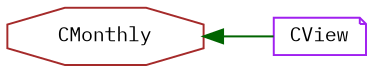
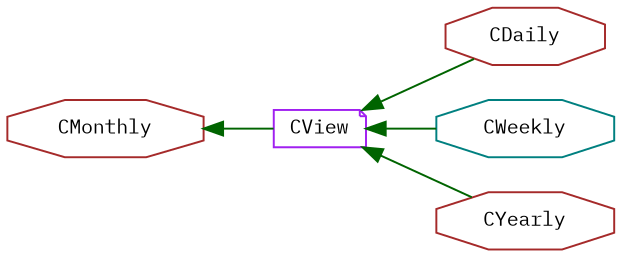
  digraph {
    fontname="IBM Plex Mono"
    rankdir=LR
    node [color=brown fillcolor=white fontname="IBM Plex Mono" fontsize=10 shape=octagon style=filled]
    edge [color=darkgreen dir=back fontname="IBM Plex Mono" fontsize=10 labelfontname=Helvetica labelfontsize=10 style=solid]
    n1 [color=purple height=0.2 label=CView shape=note width=0.4]
+   n2 [height=0.2 label=CDaily width=0.4]
+   n3 [color=teal height=0.2 label=CWeekly width=0.4]
+   n4 [height=0.2 label=CYearly width=0.4]
    n5 [height=0.2 label=CMonthly width=0.4]
+   n1 -> n2
+   n1 -> n3
+   n1 -> n4
    n5 -> n1
  }
